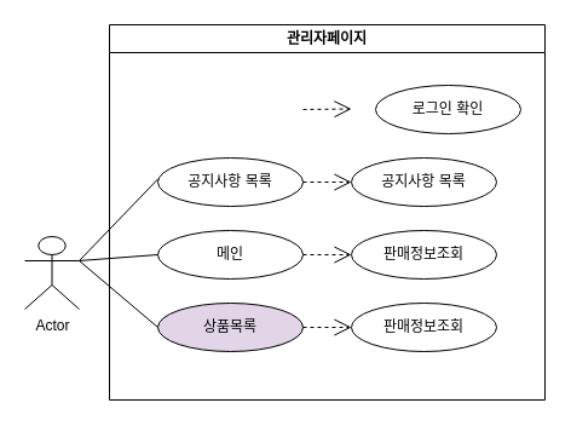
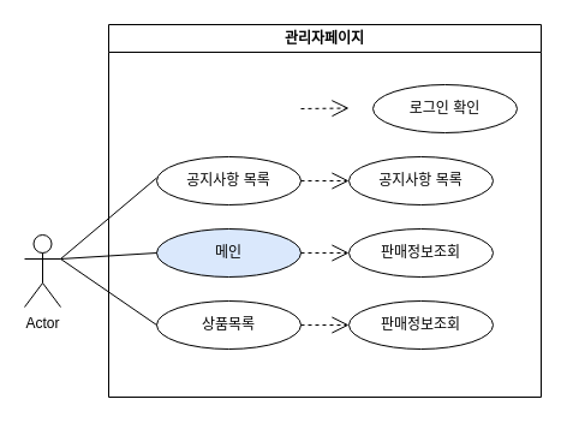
  <mxCell id="0" />
  <mxCell id="1" parent="0" />
- <mxCell id="2" value="Actor" style="shape=umlActor;verticalLabelPosition=bottom;verticalAlign=top;html=1;outlineConnect=0;" vertex="1" parent="1"><mxGeometry x="20" y="195" width="45" height="60" as="geometry" /></mxCell>
+ <mxCell id="2" value="Actor" style="shape=umlActor;verticalLabelPosition=bottom;verticalAlign=top;html=1;outlineConnect=0;" vertex="1" parent="1"><mxGeometry x="20" y="195" width="30" height="60" as="geometry" /></mxCell>
  <mxCell id="3" value="관리자페이지" style="swimlane;whiteSpace=wrap;html=1;" vertex="1" parent="1"><mxGeometry x="90" y="20" width="360" height="310" as="geometry" /></mxCell>
  <mxCell id="4" value="공지사항 목록" style="ellipse;whiteSpace=wrap;html=1;" vertex="1" parent="3"><mxGeometry x="40" y="110" width="120" height="40" as="geometry" /></mxCell>
- <mxCell id="5" value="메인" style="ellipse;whiteSpace=wrap;html=1;" vertex="1" parent="3"><mxGeometry x="40" y="170" width="120" height="40" as="geometry" /></mxCell>
- <mxCell id="6" value="상품목록" style="ellipse;whiteSpace=wrap;html=1;fillColor=#e1d5e7;" vertex="1" parent="3"><mxGeometry x="40" y="230" width="120" height="40" as="geometry" /></mxCell>
+ <mxCell id="5" value="메인" style="ellipse;whiteSpace=wrap;html=1;fillColor=#dae8fc;" vertex="1" parent="3"><mxGeometry x="40" y="170" width="120" height="40" as="geometry" /></mxCell>
+ <mxCell id="6" value="상품목록" style="ellipse;whiteSpace=wrap;html=1;" vertex="1" parent="3"><mxGeometry x="40" y="230" width="120" height="40" as="geometry" /></mxCell>
  <mxCell id="7" value="" style="endArrow=none;html=1;rounded=0;entryX=0;entryY=0.5;entryDx=0;entryDy=0;fontStyle=1;exitX=1;exitY=0.333;exitDx=0;exitDy=0;exitPerimeter=0;" edge="1" parent="3" source="2"><mxGeometry width="50" height="50" relative="1" as="geometry"><mxPoint x="-40" y="190" as="sourcePoint" /><mxPoint x="40" y="127.5" as="targetPoint" /></mxGeometry></mxCell>
  <mxCell id="8" value="" style="endArrow=none;html=1;rounded=0;exitX=1;exitY=0.333;exitDx=0;exitDy=0;exitPerimeter=0;" edge="1" parent="3" source="2"><mxGeometry width="50" height="50" relative="1" as="geometry"><mxPoint x="-10" y="300" as="sourcePoint" /><mxPoint x="40" y="250" as="targetPoint" /></mxGeometry></mxCell>
  <mxCell id="9" value="공지사항 목록" style="ellipse;whiteSpace=wrap;html=1;" vertex="1" parent="3"><mxGeometry x="200" y="110" width="120" height="40" as="geometry" /></mxCell>
  <mxCell id="10" value="판매정보조회" style="ellipse;whiteSpace=wrap;html=1;" vertex="1" parent="3"><mxGeometry x="200" y="170" width="120" height="40" as="geometry" /></mxCell>
  <mxCell id="11" value="판매정보조회" style="ellipse;whiteSpace=wrap;html=1;" vertex="1" parent="3"><mxGeometry x="200" y="230" width="120" height="40" as="geometry" /></mxCell>
  <mxCell id="12" value="로그인 확인" style="ellipse;whiteSpace=wrap;html=1;" vertex="1" parent="3"><mxGeometry x="220" y="50" width="120" height="40" as="geometry" /></mxCell>
  <mxCell id="13" value="" style="endArrow=open;endSize=12;dashed=1;html=1;rounded=0;" edge="1" parent="3"><mxGeometry width="160" relative="1" as="geometry"><mxPoint x="160" y="70" as="sourcePoint" /><mxPoint x="200" y="69.5" as="targetPoint" /></mxGeometry></mxCell>
  <mxCell id="14" value="" style="endArrow=open;endSize=12;dashed=1;html=1;rounded=0;entryX=0;entryY=0.5;entryDx=0;entryDy=0;exitX=1;exitY=0.5;exitDx=0;exitDy=0;" edge="1" parent="3" source="4" target="9"><mxGeometry width="160" relative="1" as="geometry"><mxPoint x="170" y="80" as="sourcePoint" /><mxPoint x="210" y="79.5" as="targetPoint" /></mxGeometry></mxCell>
  <mxCell id="15" value="" style="endArrow=open;endSize=12;dashed=1;html=1;rounded=0;entryX=0;entryY=0.5;entryDx=0;entryDy=0;exitX=1;exitY=0.5;exitDx=0;exitDy=0;" edge="1" parent="3" source="5" target="10"><mxGeometry width="160" relative="1" as="geometry"><mxPoint x="170" y="140" as="sourcePoint" /><mxPoint x="210" y="140" as="targetPoint" /></mxGeometry></mxCell>
  <mxCell id="16" value="" style="endArrow=open;endSize=12;dashed=1;html=1;rounded=0;entryX=0;entryY=0.5;entryDx=0;entryDy=0;exitX=1;exitY=0.5;exitDx=0;exitDy=0;" edge="1" parent="3" source="6" target="11"><mxGeometry width="160" relative="1" as="geometry"><mxPoint x="170" y="200" as="sourcePoint" /><mxPoint x="210" y="200" as="targetPoint" /></mxGeometry></mxCell>
  <mxCell id="17" value="" style="endArrow=none;html=1;rounded=0;entryX=0;entryY=0.5;entryDx=0;entryDy=0;exitX=1;exitY=0.333;exitDx=0;exitDy=0;exitPerimeter=0;" edge="1" parent="1" source="2"><mxGeometry width="50" height="50" relative="1" as="geometry"><mxPoint x="60" y="210" as="sourcePoint" /><mxPoint x="130" y="210" as="targetPoint" /></mxGeometry></mxCell>
